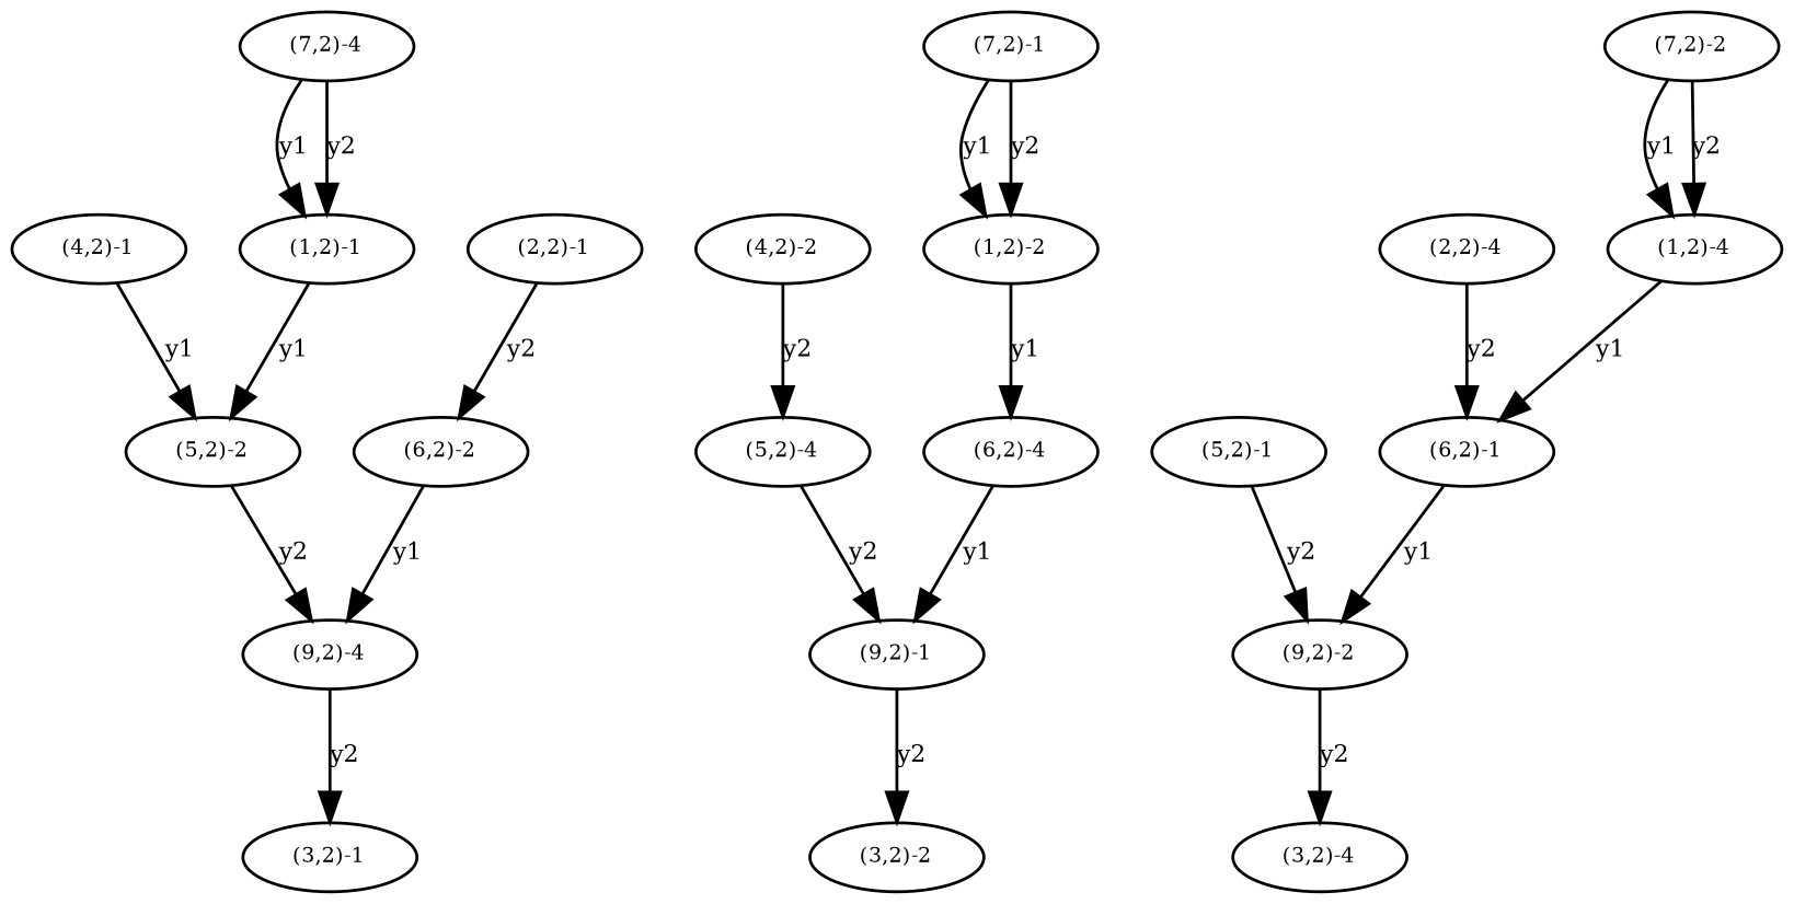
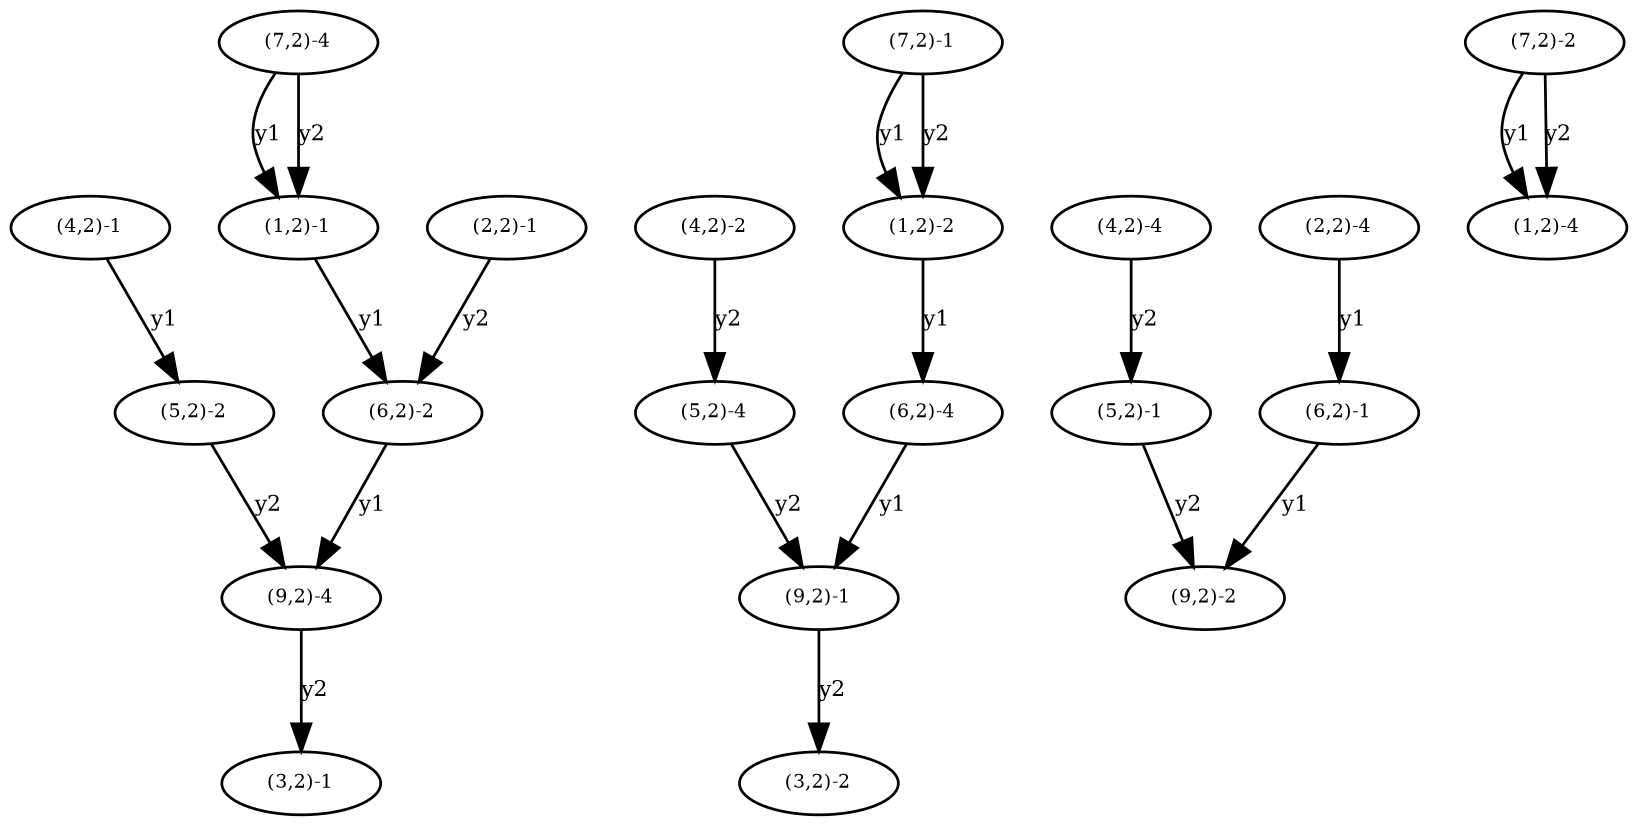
  digraph {
    node [fontsize=7]
    edge [fontsize=8]
    n1 [height=.01 label="(1,2)-1" width=.01]
    n2 [height=.01 label="(6,2)-2" width=.01]
    n3 [height=.01 label="(9,2)-4" width=.01]
    n4 [height=.01 label="(3,2)-1" width=.01]
    n5 [height=.01 label="(1,2)-2" width=.01]
    n6 [height=.01 label="(6,2)-4" width=.01]
    n7 [height=.01 label="(9,2)-1" width=.01]
    n8 [height=.01 label="(3,2)-2" width=.01]
    n9 [height=.01 label="(1,2)-4" width=.01]
    n10 [height=.01 label="(6,2)-1" width=.01]
    n11 [height=.01 label="(9,2)-2" width=.01]
-   n12 [height=.01 label="(3,2)-4" width=.01]
    n13 [height=.01 label="(2,2)-1" width=.01]
    n14 [height=.01 label="(2,2)-4" width=.01]
    n15 [height=.01 label="(4,2)-1" width=.01]
    n16 [height=.01 label="(5,2)-2" width=.01]
    n17 [height=.01 label="(4,2)-2" width=.01]
    n18 [height=.01 label="(5,2)-4" width=.01]
+   n19 [height=.01 label="(4,2)-4" width=.01]
    n20 [height=.01 label="(5,2)-1" width=.01]
    n21 [height=.01 label="(7,2)-1" width=.01]
    n22 [height=.01 label="(7,2)-2" width=.01]
    n23 [height=.01 label="(7,2)-4" width=.01]
-   n1 -> n16 [label=y1]
+   n1 -> n2 [label=y1]
    n2 -> n3 [label=y1]
    n3 -> n4 [label=y2]
    n5 -> n6 [label=y1]
    n6 -> n7 [label=y1]
    n7 -> n8 [label=y2]
-   n9 -> n10 [label=y1]
    n10 -> n11 [label=y1]
-   n11 -> n12 [label=y2]
    n13 -> n2 [label=y2]
-   n14 -> n10 [label=y2]
+   n14 -> n10 [label=y1]
    n15 -> n16 [label=y1]
    n16 -> n3 [label=y2]
    n17 -> n18 [label=y2]
    n18 -> n7 [label=y2]
+   n19 -> n20 [label=y2]
    n20 -> n11 [label=y2]
    n21 -> n5 [label=y1]
    n21 -> n5 [label=y2]
    n22 -> n9 [label=y1]
    n22 -> n9 [label=y2]
    n23 -> n1 [label=y1]
    n23 -> n1 [label=y2]
  }
